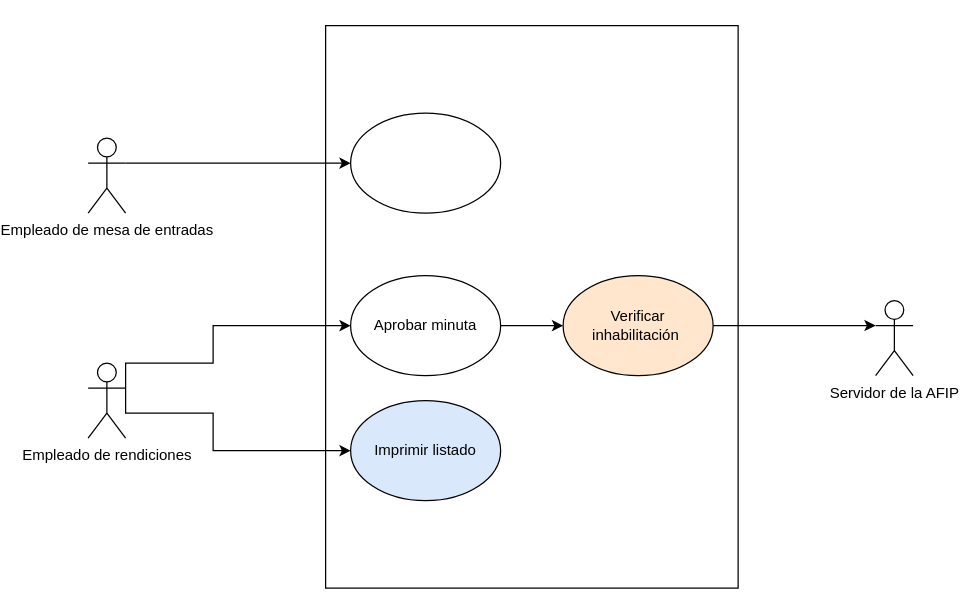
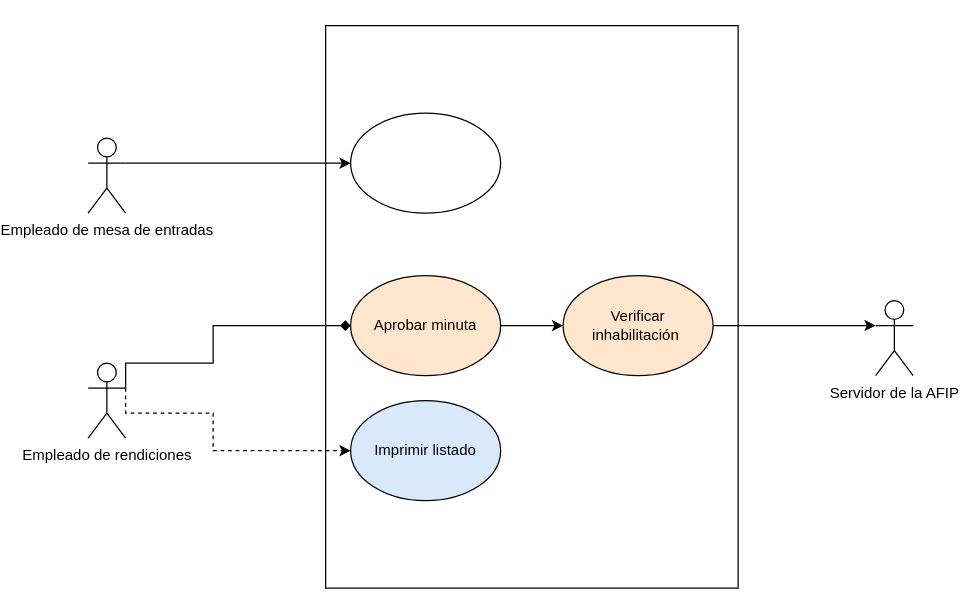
  <mxCell id="0" />
  <mxCell id="1" parent="0" />
  <mxCell id="2" value="" style="rounded=0;whiteSpace=wrap;html=1;" parent="1" vertex="1"><mxGeometry x="210" y="20" width="330" height="450" as="geometry" /></mxCell>
  <mxCell id="3" style="edgeStyle=orthogonalEdgeStyle;rounded=0;orthogonalLoop=1;jettySize=auto;html=1;exitX=1;exitY=0.333;exitDx=0;exitDy=0;exitPerimeter=0;entryX=0;entryY=0.5;entryDx=0;entryDy=0;" parent="1" source="4" target="9" edge="1"><mxGeometry relative="1" as="geometry"><Array as="points"><mxPoint x="230" y="130" /></Array></mxGeometry></mxCell>
  <mxCell id="4" value="Empleado de mesa de entradas" style="shape=umlActor;verticalLabelPosition=bottom;verticalAlign=top;html=1;outlineConnect=0;" parent="1" vertex="1"><mxGeometry x="20" y="110" width="30" height="60" as="geometry" /></mxCell>
  <mxCell id="5" value="Servidor de la AFIP" style="shape=umlActor;verticalLabelPosition=bottom;verticalAlign=top;html=1;outlineConnect=0;" parent="1" vertex="1"><mxGeometry x="650" y="240" width="30" height="60" as="geometry" /></mxCell>
- <mxCell id="6" style="edgeStyle=orthogonalEdgeStyle;rounded=0;orthogonalLoop=1;jettySize=auto;html=1;exitX=1;exitY=0.333;exitDx=0;exitDy=0;exitPerimeter=0;entryX=0;entryY=0.5;entryDx=0;entryDy=0;" parent="1" source="8" target="11" edge="1"><mxGeometry relative="1" as="geometry"><Array as="points"><mxPoint x="50" y="290" /><mxPoint x="120" y="290" /><mxPoint x="120" y="260" /></Array></mxGeometry></mxCell>
- <mxCell id="7" style="edgeStyle=orthogonalEdgeStyle;rounded=0;orthogonalLoop=1;jettySize=auto;html=1;exitX=1;exitY=0.333;exitDx=0;exitDy=0;exitPerimeter=0;entryX=0;entryY=0.5;entryDx=0;entryDy=0;" edge="1" parent="1" source="8" target="14"><mxGeometry relative="1" as="geometry"><Array as="points"><mxPoint x="50" y="330" /><mxPoint x="120" y="330" /><mxPoint x="120" y="360" /></Array></mxGeometry></mxCell>
+ <mxCell id="6" style="edgeStyle=orthogonalEdgeStyle;rounded=0;orthogonalLoop=1;jettySize=auto;html=1;exitX=1;exitY=0.333;exitDx=0;exitDy=0;exitPerimeter=0;entryX=0;entryY=0.5;entryDx=0;entryDy=0;endArrow=diamond;" parent="1" source="8" target="11" edge="1"><mxGeometry relative="1" as="geometry"><Array as="points"><mxPoint x="50" y="290" /><mxPoint x="120" y="290" /><mxPoint x="120" y="260" /></Array></mxGeometry></mxCell>
+ <mxCell id="7" style="edgeStyle=orthogonalEdgeStyle;rounded=0;orthogonalLoop=1;jettySize=auto;html=1;exitX=1;exitY=0.333;exitDx=0;exitDy=0;exitPerimeter=0;entryX=0;entryY=0.5;entryDx=0;entryDy=0;dashed=1;" edge="1" parent="1" source="8" target="14"><mxGeometry relative="1" as="geometry"><Array as="points"><mxPoint x="50" y="330" /><mxPoint x="120" y="330" /><mxPoint x="120" y="360" /></Array></mxGeometry></mxCell>
  <mxCell id="8" value="Empleado de rendiciones" style="shape=umlActor;verticalLabelPosition=bottom;verticalAlign=top;html=1;outlineConnect=0;" parent="1" vertex="1"><mxGeometry x="20" y="290" width="30" height="60" as="geometry" /></mxCell>
  <mxCell id="9" value="" style="ellipse;whiteSpace=wrap;html=1;" parent="1" vertex="1"><mxGeometry x="230" y="90" width="120" height="80" as="geometry" /></mxCell>
  <mxCell id="10" style="edgeStyle=orthogonalEdgeStyle;rounded=0;orthogonalLoop=1;jettySize=auto;html=1;exitX=1;exitY=0.5;exitDx=0;exitDy=0;entryX=0;entryY=0.5;entryDx=0;entryDy=0;" parent="1" source="11" target="13" edge="1"><mxGeometry relative="1" as="geometry" /></mxCell>
- <mxCell id="11" value="Aprobar minuta" style="ellipse;whiteSpace=wrap;html=1;" parent="1" vertex="1"><mxGeometry x="230" y="220" width="120" height="80" as="geometry" /></mxCell>
+ <mxCell id="11" value="Aprobar minuta" style="ellipse;whiteSpace=wrap;html=1;fillColor=#ffe6cc;" parent="1" vertex="1"><mxGeometry x="230" y="220" width="120" height="80" as="geometry" /></mxCell>
  <mxCell id="12" style="edgeStyle=orthogonalEdgeStyle;rounded=0;orthogonalLoop=1;jettySize=auto;html=1;exitX=1;exitY=0.5;exitDx=0;exitDy=0;entryX=0;entryY=0.333;entryDx=0;entryDy=0;entryPerimeter=0;" parent="1" source="13" target="5" edge="1"><mxGeometry relative="1" as="geometry" /></mxCell>
  <mxCell id="13" value="Verificar inhabilitación&amp;nbsp;" style="ellipse;whiteSpace=wrap;html=1;fillColor=#ffe6cc;" parent="1" vertex="1"><mxGeometry x="400" y="220" width="120" height="80" as="geometry" /></mxCell>
  <mxCell id="14" value="Imprimir listado" style="ellipse;whiteSpace=wrap;html=1;fillColor=#dae8fc;" vertex="1" parent="1"><mxGeometry x="230" y="320" width="120" height="80" as="geometry" /></mxCell>
